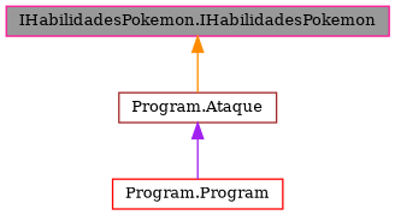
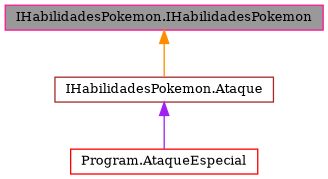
  digraph {
    fontname="DejaVu Serif"
    node [fillcolor=white fontname="DejaVu Serif" fontsize=10 shape=box style=filled]
    edge [dir=back fontname="DejaVu Serif" fontsize=10 labelfontname=Helvetica labelfontsize=10 style=solid]
    n1 [color=deeppink fillcolor=grey60 fontcolor=black height=0.2 label="IHabilidadesPokemon.IHabilidadesPokemon" width=0.4]
-   n2 [color=brown height=0.2 label="Program.Ataque" width=0.4]
-   n3 [color=red height=0.2 label="Program.Program" width=0.4]
+   n2 [color=brown height=0.2 label="IHabilidadesPokemon.Ataque" width=0.4]
+   n3 [color=red height=0.2 label="Program.AtaqueEspecial" width=0.4]
    n1 -> n2 [color=darkorange]
    n2 -> n3 [color=purple]
  }
